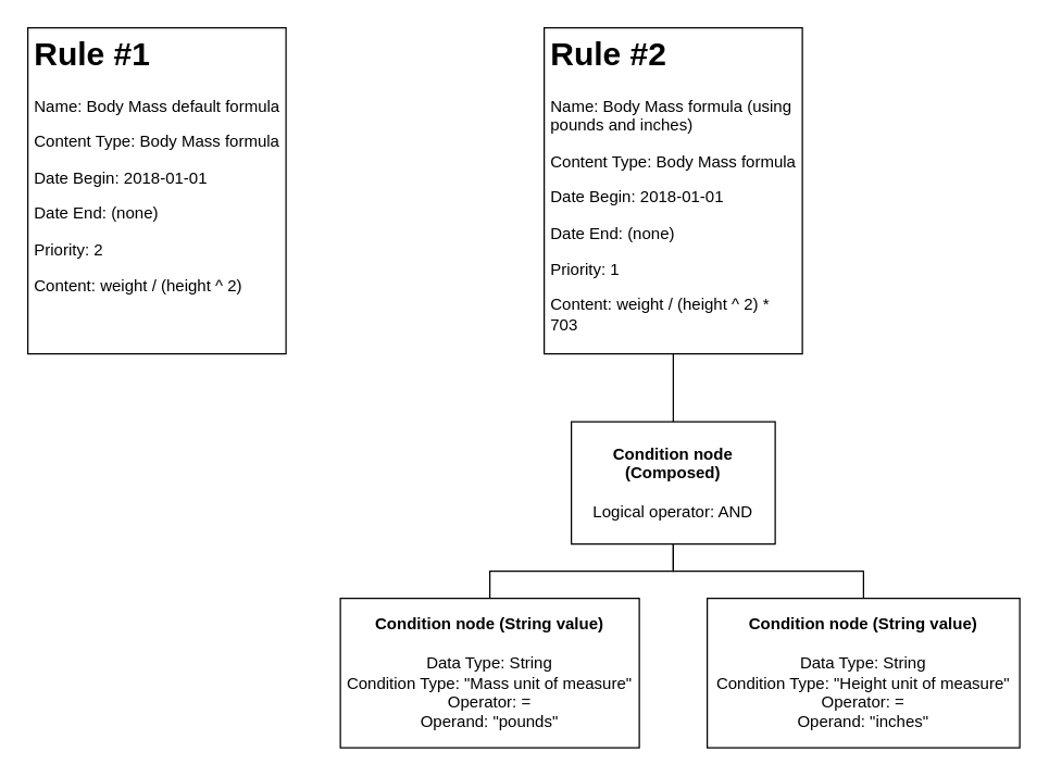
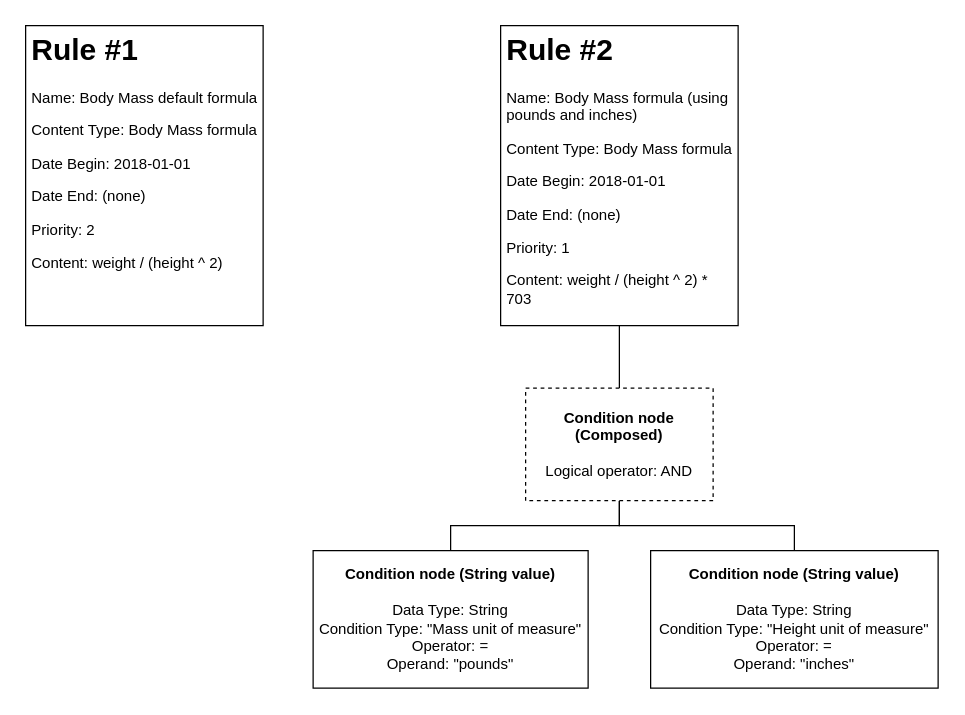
  <mxCell id="0" />
  <mxCell id="1" parent="0" />
  <mxCell id="2" value="&lt;h1&gt;Rule #1&lt;/h1&gt;&lt;p&gt;Name: Body Mass default formula&lt;/p&gt;&lt;p&gt;Content Type: Body Mass formula&lt;/p&gt;&lt;p&gt;Date Begin: 2018-01-01&lt;/p&gt;&lt;p&gt;Date End: (none)&lt;/p&gt;&lt;p&gt;Priority: 2&lt;/p&gt;&lt;p&gt;Content:&amp;nbsp;&lt;span&gt;weight&amp;nbsp;/&amp;nbsp;(height&amp;nbsp;^&amp;nbsp;2)&lt;/span&gt;&lt;/p&gt;" style="text;html=1;strokeColor=#000000;fillColor=none;spacing=5;spacingTop=-20;whiteSpace=wrap;overflow=hidden;rounded=0;" vertex="1" parent="1"><mxGeometry x="20" y="20" width="190" height="240" as="geometry" /></mxCell>
  <mxCell id="3" value="" style="edgeStyle=orthogonalEdgeStyle;rounded=0;orthogonalLoop=1;jettySize=auto;html=1;endArrow=none;endFill=0;" edge="1" parent="1" source="4" target="7"><mxGeometry relative="1" as="geometry" /></mxCell>
  <mxCell id="4" value="&lt;h1&gt;Rule #2&lt;/h1&gt;&lt;p&gt;Name: Body Mass formula (using pounds and inches)&lt;/p&gt;&lt;p&gt;Content Type: Body Mass formula&lt;/p&gt;&lt;p&gt;Date Begin: 2018-01-01&lt;/p&gt;&lt;p&gt;Date End: (none)&lt;/p&gt;&lt;p&gt;Priority: 1&lt;/p&gt;&lt;p&gt;Content:&amp;nbsp;&lt;span&gt;weight&amp;nbsp;/&amp;nbsp;(height&amp;nbsp;^&amp;nbsp;2) * 703&lt;/span&gt;&lt;/p&gt;" style="text;html=1;strokeColor=#000000;fillColor=none;spacing=5;spacingTop=-20;whiteSpace=wrap;overflow=hidden;rounded=0;" vertex="1" parent="1"><mxGeometry x="400" y="20" width="190" height="240" as="geometry" /></mxCell>
  <mxCell id="5" value="" style="edgeStyle=orthogonalEdgeStyle;rounded=0;orthogonalLoop=1;jettySize=auto;html=1;endArrow=none;endFill=0;" edge="1" parent="1" source="7" target="8"><mxGeometry relative="1" as="geometry" /></mxCell>
  <mxCell id="6" style="edgeStyle=orthogonalEdgeStyle;rounded=0;orthogonalLoop=1;jettySize=auto;html=1;endArrow=none;endFill=0;" edge="1" parent="1" source="7" target="9"><mxGeometry relative="1" as="geometry" /></mxCell>
- <mxCell id="7" value="&lt;b&gt;Condition node (Composed)&lt;/b&gt;&lt;br&gt;&lt;br&gt;Logical operator: AND&lt;br&gt;" style="rounded=0;whiteSpace=wrap;html=1;strokeColor=#000000;" vertex="1" parent="1"><mxGeometry x="420" y="310" width="150" height="90" as="geometry" /></mxCell>
+ <mxCell id="7" value="&lt;b&gt;Condition node (Composed)&lt;/b&gt;&lt;br&gt;&lt;br&gt;Logical operator: AND&lt;br&gt;" style="rounded=0;whiteSpace=wrap;html=1;strokeColor=#000000;dashed=1;" vertex="1" parent="1"><mxGeometry x="420" y="310" width="150" height="90" as="geometry" /></mxCell>
  <mxCell id="8" value="&lt;b&gt;Condition node (String value)&lt;/b&gt;&lt;br&gt;&lt;br&gt;Data Type: String&lt;br&gt;Condition Type: &quot;Mass unit of measure&quot;&lt;br&gt;Operator: =&lt;br&gt;Operand: &quot;pounds&quot;&lt;br&gt;" style="rounded=0;whiteSpace=wrap;html=1;strokeColor=#000000;" vertex="1" parent="1"><mxGeometry x="250" y="440" width="220" height="110" as="geometry" /></mxCell>
  <mxCell id="9" value="&lt;b&gt;Condition node (String value)&lt;/b&gt;&lt;br&gt;&lt;br&gt;Data Type: String&lt;br&gt;Condition Type: &quot;Height unit of measure&quot;&lt;br&gt;Operator: =&lt;br&gt;Operand: &quot;inches&quot;&lt;br&gt;" style="rounded=0;whiteSpace=wrap;html=1;strokeColor=#000000;" vertex="1" parent="1"><mxGeometry x="520" y="440" width="230" height="110" as="geometry" /></mxCell>
